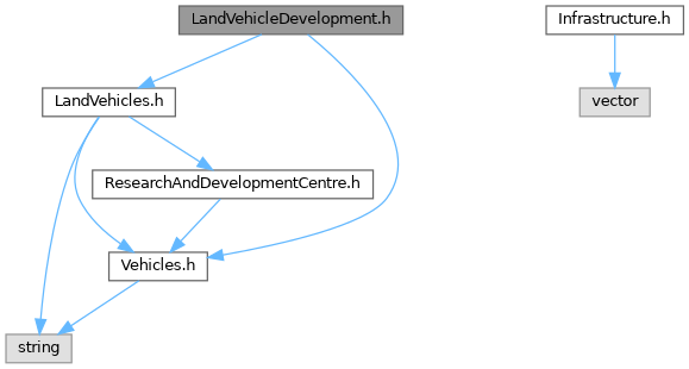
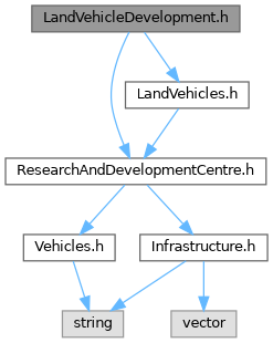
  digraph {
    node [color=grey40 fillcolor=white fontname=Helvetica fontsize=10 shape=box style=filled]
    edge [color=steelblue1 fontname=Helvetica fontsize=10 labelfontname=Helvetica labelfontsize=10 style=solid]
    n1 [color=gray40 fillcolor=grey60 fontcolor=black height=0.2 label="LandVehicleDevelopment.h" width=0.4]
    n2 [height=0.2 label="ResearchAndDevelopmentCentre.h" width=0.4]
    n3 [height=0.2 label="LandVehicles.h" width=0.4]
    n4 [height=0.2 label="Infrastructure.h" width=0.4]
    n5 [height=0.2 label="Vehicles.h" width=0.4]
    n6 [color=grey60 fillcolor="#E0E0E0" height=0.2 label=string width=0.4]
    n7 [color=grey60 fillcolor="#E0E0E0" height=0.2 label=vector width=0.4]
-   n1 -> n5
+   n1 -> n2
    n1 -> n3
+   n2 -> n4
    n2 -> n5
    n3 -> n2
-   n3 -> n5
-   n3 -> n6
+   n4 -> n6
    n4 -> n7
    n5 -> n6
  }
